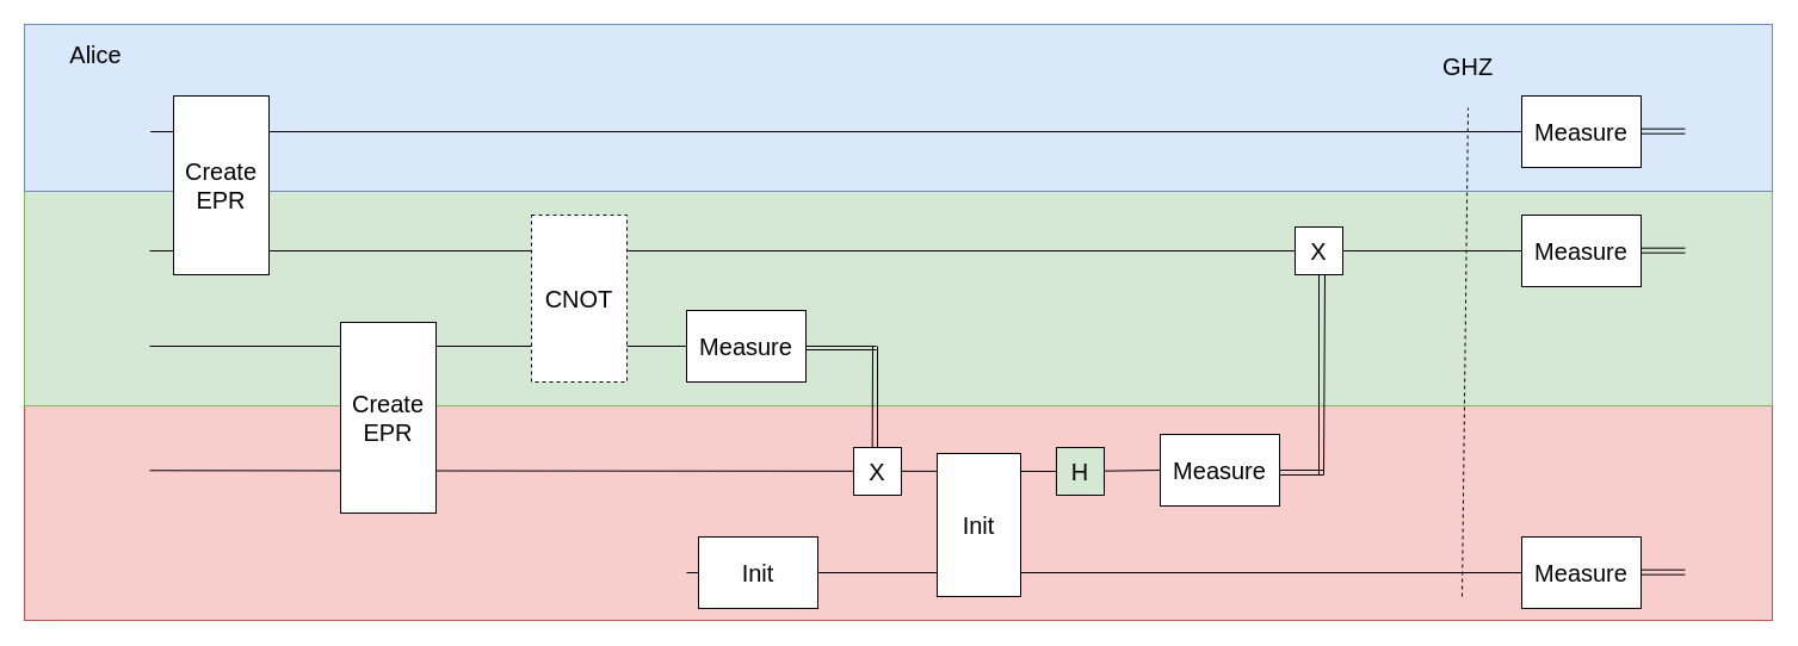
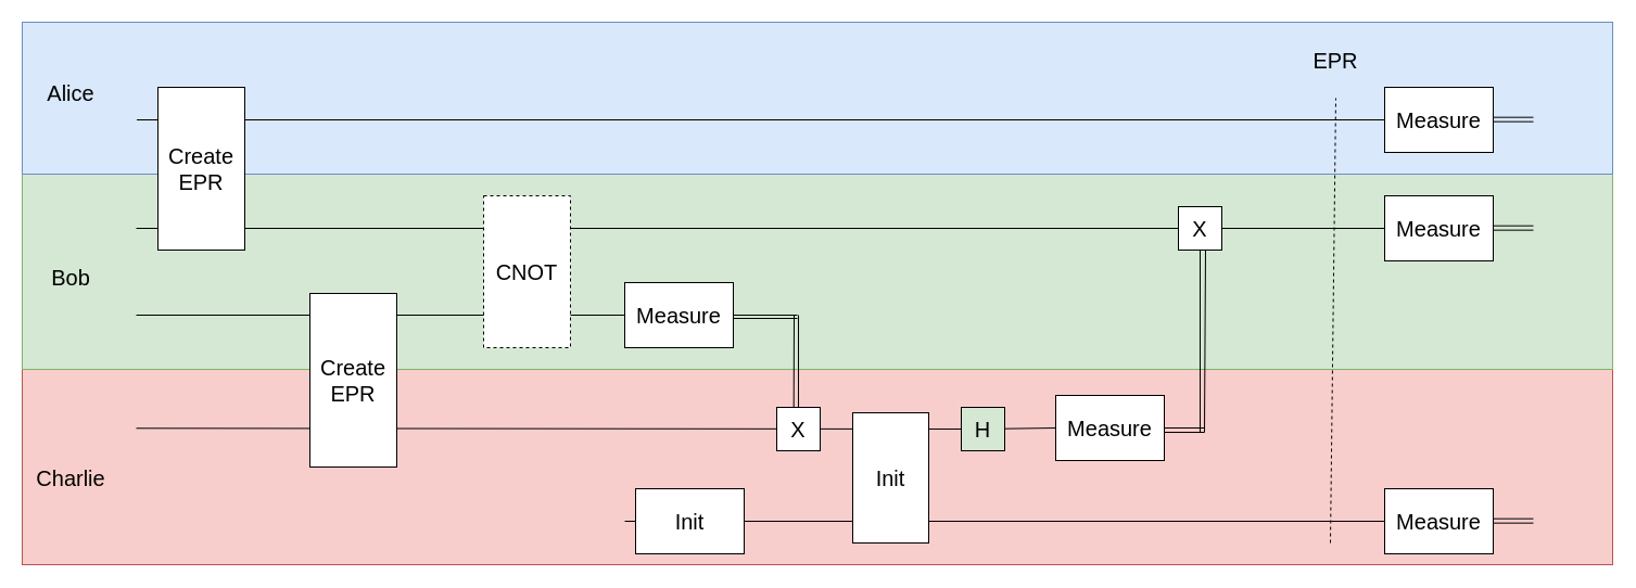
  <mxCell id="0" />
  <mxCell id="1" parent="0" />
  <mxCell id="2" value="" style="rounded=0;whiteSpace=wrap;html=1;fontSize=20;fillColor=#f8cecc;strokeColor=#b85450;" parent="1" vertex="1"><mxGeometry x="20" y="340" width="1465" height="180" as="geometry" /></mxCell>
  <mxCell id="3" value="" style="rounded=0;whiteSpace=wrap;html=1;fontSize=20;fillColor=#d5e8d4;strokeColor=#82b366;" parent="1" vertex="1"><mxGeometry x="20" y="160" width="1465" height="180" as="geometry" /></mxCell>
  <mxCell id="4" value="" style="rounded=0;whiteSpace=wrap;html=1;fontSize=20;fillColor=#dae8fc;strokeColor=#6c8ebf;" parent="1" vertex="1"><mxGeometry x="20" y="20" width="1465" height="140" as="geometry" /></mxCell>
  <mxCell id="5" value="" style="endArrow=none;html=1;fontSize=20;entryX=0;entryY=0.5;entryDx=0;entryDy=0;" parent="1" target="25" edge="1"><mxGeometry width="50" height="50" relative="1" as="geometry"><mxPoint x="125" y="394.29" as="sourcePoint" /><mxPoint x="1255" y="394.29" as="targetPoint" /></mxGeometry></mxCell>
  <mxCell id="6" value="" style="endArrow=none;html=1;fontSize=20;entryX=0;entryY=0.5;entryDx=0;entryDy=0;" parent="1" target="16" edge="1"><mxGeometry width="50" height="50" relative="1" as="geometry"><mxPoint x="125" y="290" as="sourcePoint" /><mxPoint x="785" y="290" as="targetPoint" /></mxGeometry></mxCell>
  <mxCell id="7" value="" style="endArrow=none;html=1;fontSize=20;" parent="1" edge="1"><mxGeometry width="50" height="50" relative="1" as="geometry"><mxPoint x="125" y="210" as="sourcePoint" /><mxPoint x="1295" y="210" as="targetPoint" /></mxGeometry></mxCell>
- <mxCell id="8" value="Alice" style="text;html=1;strokeColor=none;fillColor=none;align=center;verticalAlign=middle;whiteSpace=wrap;rounded=0;fontSize=20;" parent="1" vertex="1"><mxGeometry x="50" y="30" width="60" height="30" as="geometry" /></mxCell>
+ <mxCell id="8" value="Alice" style="text;html=1;strokeColor=none;fillColor=none;align=center;verticalAlign=middle;whiteSpace=wrap;rounded=0;fontSize=20;" parent="1" vertex="1"><mxGeometry x="35" y="70" width="60" height="30" as="geometry" /></mxCell>
+ <mxCell id="9" value="Bob" style="text;html=1;strokeColor=none;fillColor=none;align=center;verticalAlign=middle;whiteSpace=wrap;rounded=0;fontSize=20;" parent="1" vertex="1"><mxGeometry x="35" y="240" width="60" height="30" as="geometry" /></mxCell>
  <mxCell id="10" value="" style="endArrow=none;html=1;fontSize=20;startArrow=none;" parent="1" edge="1"><mxGeometry width="50" height="50" relative="1" as="geometry"><mxPoint x="125.5" y="110" as="sourcePoint" /><mxPoint x="1305" y="110" as="targetPoint" /></mxGeometry></mxCell>
  <mxCell id="11" value="Create&lt;br&gt;EPR" style="rounded=0;whiteSpace=wrap;html=1;fontSize=20;" parent="1" vertex="1"><mxGeometry x="145" y="80" width="80" height="150" as="geometry" /></mxCell>
+ <mxCell id="12" value="Charlie" style="text;html=1;strokeColor=none;fillColor=none;align=center;verticalAlign=middle;whiteSpace=wrap;rounded=0;fontSize=20;" parent="1" vertex="1"><mxGeometry x="20" y="425" width="90" height="30" as="geometry" /></mxCell>
  <mxCell id="13" value="" style="endArrow=none;html=1;fontSize=20;entryX=0;entryY=0.5;entryDx=0;entryDy=0;startArrow=none;" parent="1" source="25" target="26" edge="1"><mxGeometry width="50" height="50" relative="1" as="geometry"><mxPoint x="125" y="394.29" as="sourcePoint" /><mxPoint x="1255" y="394.29" as="targetPoint" /></mxGeometry></mxCell>
  <mxCell id="14" value="Create&lt;br&gt;EPR" style="rounded=0;whiteSpace=wrap;html=1;fontSize=20;" parent="1" vertex="1"><mxGeometry x="285" y="270" width="80" height="160" as="geometry" /></mxCell>
  <mxCell id="15" value="&lt;font style=&quot;font-size: 20px;&quot;&gt;CNOT&lt;/font&gt;" style="rounded=0;whiteSpace=wrap;html=1;dashed=1;" parent="1" vertex="1"><mxGeometry x="445" y="180" width="80" height="140" as="geometry" /></mxCell>
  <mxCell id="16" value="&lt;font style=&quot;font-size: 20px;&quot;&gt;Measure&lt;/font&gt;" style="rounded=0;whiteSpace=wrap;html=1;" parent="1" vertex="1"><mxGeometry x="575" y="260" width="100" height="60" as="geometry" /></mxCell>
  <mxCell id="17" value="" style="endArrow=none;html=1;fontSize=20;exitX=1;exitY=0.5;exitDx=0;exitDy=0;" parent="1" source="16" edge="1"><mxGeometry width="50" height="50" relative="1" as="geometry"><mxPoint x="635" y="380" as="sourcePoint" /><mxPoint x="734" y="290" as="targetPoint" /></mxGeometry></mxCell>
  <mxCell id="18" value="" style="endArrow=none;html=1;fontSize=20;" parent="1" edge="1"><mxGeometry width="50" height="50" relative="1" as="geometry"><mxPoint x="675" y="293" as="sourcePoint" /><mxPoint x="734" y="293" as="targetPoint" /></mxGeometry></mxCell>
  <mxCell id="19" value="" style="endArrow=none;html=1;fontSize=20;" parent="1" edge="1"><mxGeometry width="50" height="50" relative="1" as="geometry"><mxPoint x="575" y="480" as="sourcePoint" /><mxPoint x="1285" y="480" as="targetPoint" /></mxGeometry></mxCell>
  <mxCell id="20" value="" style="endArrow=none;html=1;fontSize=20;exitX=0.5;exitY=0;exitDx=0;exitDy=0;" parent="1" source="21" edge="1"><mxGeometry width="50" height="50" relative="1" as="geometry"><mxPoint x="735" y="370" as="sourcePoint" /><mxPoint x="735" y="290" as="targetPoint" /></mxGeometry></mxCell>
  <mxCell id="21" value="&lt;font style=&quot;font-size: 20px;&quot;&gt;X&lt;/font&gt;" style="rounded=0;whiteSpace=wrap;html=1;" parent="1" vertex="1"><mxGeometry x="715" y="375" width="40" height="40" as="geometry" /></mxCell>
  <mxCell id="22" value="" style="endArrow=none;html=1;fontSize=20;exitX=0.392;exitY=-0.001;exitDx=0;exitDy=0;exitPerimeter=0;" parent="1" source="21" edge="1"><mxGeometry width="50" height="50" relative="1" as="geometry"><mxPoint x="731" y="370" as="sourcePoint" /><mxPoint x="731" y="290" as="targetPoint" /></mxGeometry></mxCell>
  <mxCell id="23" value="&lt;font style=&quot;font-size: 20px;&quot;&gt;Init&lt;/font&gt;" style="rounded=0;whiteSpace=wrap;html=1;" parent="1" vertex="1"><mxGeometry x="585" y="450" width="100" height="60" as="geometry" /></mxCell>
  <mxCell id="24" value="&lt;font style=&quot;font-size: 20px;&quot;&gt;Init&lt;/font&gt;" style="rounded=0;whiteSpace=wrap;html=1;" parent="1" vertex="1"><mxGeometry x="785" y="380" width="70" height="120" as="geometry" /></mxCell>
  <mxCell id="25" value="&lt;font style=&quot;font-size: 20px;&quot;&gt;H&lt;/font&gt;" style="rounded=0;whiteSpace=wrap;html=1;fillColor=#d5e8d4;" parent="1" vertex="1"><mxGeometry x="885" y="375" width="40" height="40" as="geometry" /></mxCell>
  <mxCell id="26" value="&lt;font style=&quot;font-size: 20px;&quot;&gt;Measure&lt;/font&gt;" style="rounded=0;whiteSpace=wrap;html=1;" parent="1" vertex="1"><mxGeometry x="972" y="364" width="100" height="60" as="geometry" /></mxCell>
  <mxCell id="27" value="" style="endArrow=none;html=1;fontSize=20;" parent="1" edge="1"><mxGeometry width="50" height="50" relative="1" as="geometry"><mxPoint x="1109" y="398" as="sourcePoint" /><mxPoint x="1110" y="230" as="targetPoint" /></mxGeometry></mxCell>
  <mxCell id="28" value="" style="endArrow=none;html=1;fontSize=20;entryX=0.5;entryY=1;entryDx=0;entryDy=0;" parent="1" target="29" edge="1"><mxGeometry width="50" height="50" relative="1" as="geometry"><mxPoint x="1105" y="398" as="sourcePoint" /><mxPoint x="1105.32" y="310" as="targetPoint" /></mxGeometry></mxCell>
  <mxCell id="29" value="&lt;font style=&quot;font-size: 20px;&quot;&gt;X&lt;/font&gt;" style="rounded=0;whiteSpace=wrap;html=1;" parent="1" vertex="1"><mxGeometry x="1085" y="190" width="40" height="40" as="geometry" /></mxCell>
  <mxCell id="30" value="" style="endArrow=none;html=1;fontSize=20;exitX=1;exitY=0.5;exitDx=0;exitDy=0;" parent="1" source="26" edge="1"><mxGeometry width="50" height="50" relative="1" as="geometry"><mxPoint x="1065" y="380" as="sourcePoint" /><mxPoint x="1109" y="394" as="targetPoint" /></mxGeometry></mxCell>
  <mxCell id="31" value="" style="endArrow=none;html=1;fontSize=20;exitX=1;exitY=0.5;exitDx=0;exitDy=0;" parent="1" edge="1"><mxGeometry width="50" height="50" relative="1" as="geometry"><mxPoint x="1072" y="398" as="sourcePoint" /><mxPoint x="1109" y="398" as="targetPoint" /></mxGeometry></mxCell>
- <mxCell id="32" value="GHZ" style="text;html=1;strokeColor=none;fillColor=none;align=center;verticalAlign=middle;whiteSpace=wrap;rounded=0;fontSize=20;" parent="1" vertex="1"><mxGeometry x="1175" y="20" width="110" height="70" as="geometry" /></mxCell>
+ <mxCell id="32" value="EPR" style="text;html=1;strokeColor=none;fillColor=none;align=center;verticalAlign=middle;whiteSpace=wrap;rounded=0;fontSize=20;" parent="1" vertex="1"><mxGeometry x="1175" y="20" width="110" height="70" as="geometry" /></mxCell>
  <mxCell id="33" value="" style="endArrow=none;dashed=1;html=1;fontSize=20;entryX=0.5;entryY=1;entryDx=0;entryDy=0;" parent="1" target="32" edge="1"><mxGeometry width="50" height="50" relative="1" as="geometry"><mxPoint x="1225" y="500" as="sourcePoint" /><mxPoint x="1175" y="160" as="targetPoint" /></mxGeometry></mxCell>
  <mxCell id="34" value="&lt;font style=&quot;font-size: 20px;&quot;&gt;Measure&lt;/font&gt;" style="rounded=0;whiteSpace=wrap;html=1;" parent="1" vertex="1"><mxGeometry x="1275" y="80" width="100" height="60" as="geometry" /></mxCell>
  <mxCell id="35" value="&lt;font style=&quot;font-size: 20px;&quot;&gt;Measure&lt;/font&gt;" style="rounded=0;whiteSpace=wrap;html=1;" parent="1" vertex="1"><mxGeometry x="1275" y="180" width="100" height="60" as="geometry" /></mxCell>
  <mxCell id="36" value="&lt;font style=&quot;font-size: 20px;&quot;&gt;Measure&lt;/font&gt;" style="rounded=0;whiteSpace=wrap;html=1;" parent="1" vertex="1"><mxGeometry x="1275" y="450" width="100" height="60" as="geometry" /></mxCell>
  <mxCell id="37" value="" style="endArrow=none;html=1;fontSize=20;exitX=1;exitY=0.5;exitDx=0;exitDy=0;" parent="1" edge="1"><mxGeometry width="50" height="50" relative="1" as="geometry"><mxPoint x="1375" y="107.67" as="sourcePoint" /><mxPoint x="1412" y="107.67" as="targetPoint" /></mxGeometry></mxCell>
  <mxCell id="38" value="" style="endArrow=none;html=1;fontSize=20;exitX=1;exitY=0.5;exitDx=0;exitDy=0;" parent="1" edge="1"><mxGeometry width="50" height="50" relative="1" as="geometry"><mxPoint x="1375" y="111.67" as="sourcePoint" /><mxPoint x="1412" y="111.67" as="targetPoint" /></mxGeometry></mxCell>
  <mxCell id="39" value="" style="endArrow=none;html=1;fontSize=20;exitX=1;exitY=0.5;exitDx=0;exitDy=0;" parent="1" edge="1"><mxGeometry width="50" height="50" relative="1" as="geometry"><mxPoint x="1375" y="207.67" as="sourcePoint" /><mxPoint x="1412" y="207.67" as="targetPoint" /></mxGeometry></mxCell>
  <mxCell id="40" value="" style="endArrow=none;html=1;fontSize=20;exitX=1;exitY=0.5;exitDx=0;exitDy=0;" parent="1" edge="1"><mxGeometry width="50" height="50" relative="1" as="geometry"><mxPoint x="1375" y="211.67" as="sourcePoint" /><mxPoint x="1412" y="211.67" as="targetPoint" /></mxGeometry></mxCell>
  <mxCell id="41" value="" style="endArrow=none;html=1;fontSize=20;exitX=1;exitY=0.5;exitDx=0;exitDy=0;" parent="1" edge="1"><mxGeometry width="50" height="50" relative="1" as="geometry"><mxPoint x="1375" y="477.67" as="sourcePoint" /><mxPoint x="1412" y="477.67" as="targetPoint" /></mxGeometry></mxCell>
  <mxCell id="42" value="" style="endArrow=none;html=1;fontSize=20;exitX=1;exitY=0.5;exitDx=0;exitDy=0;" parent="1" edge="1"><mxGeometry width="50" height="50" relative="1" as="geometry"><mxPoint x="1375" y="481.67" as="sourcePoint" /><mxPoint x="1412" y="481.67" as="targetPoint" /></mxGeometry></mxCell>
